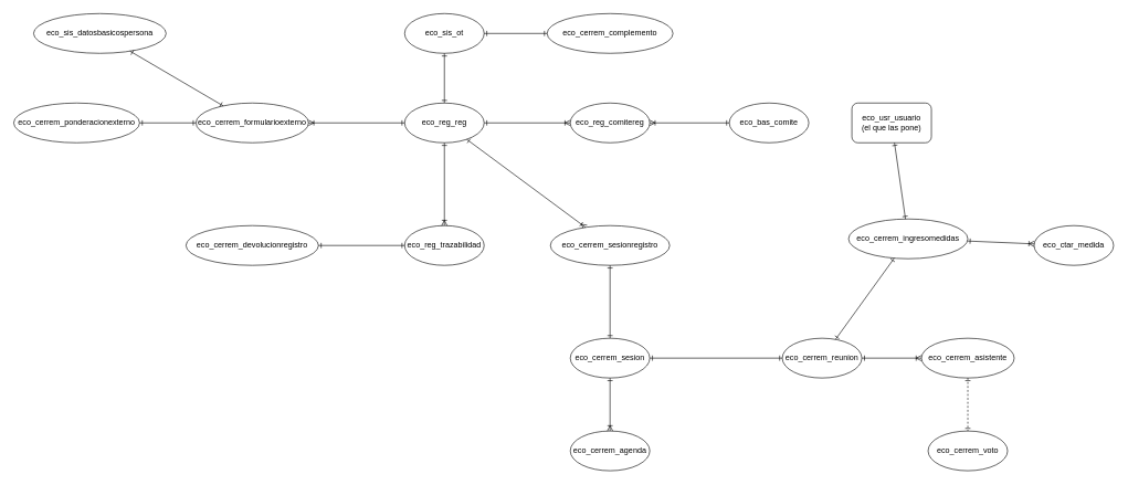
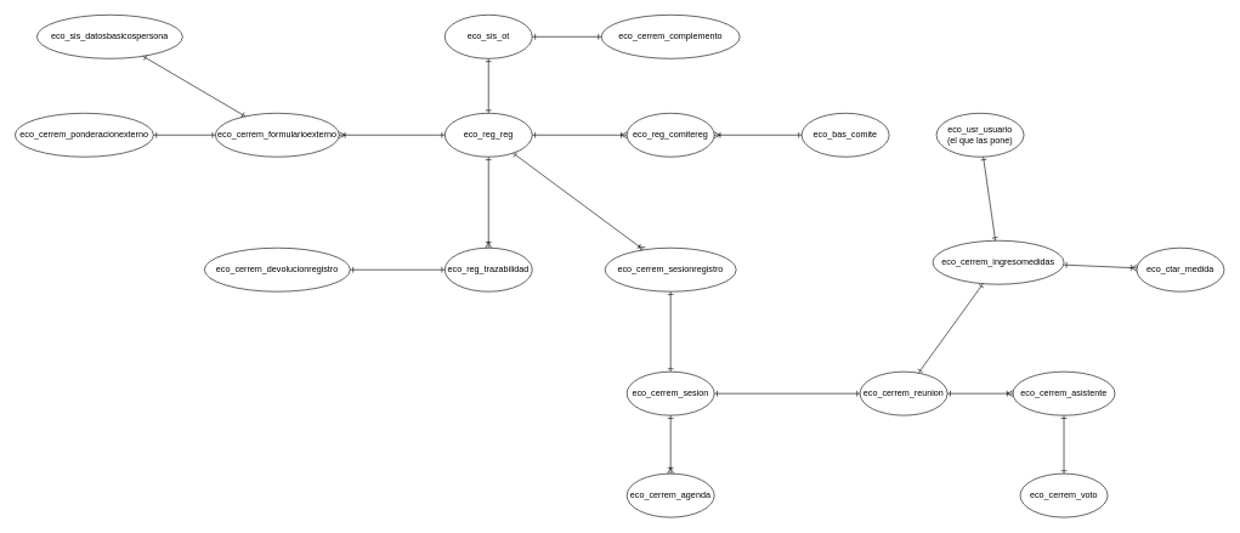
  <mxCell id="0" />
  <mxCell id="1" parent="0" />
  <mxCell id="2" style="rounded=0;orthogonalLoop=1;jettySize=auto;html=1;exitX=1;exitY=0.5;exitDx=0;exitDy=0;endArrow=ERoneToMany;endFill=0;startArrow=ERone;startFill=0;" edge="1" parent="1" source="3" target="15"><mxGeometry relative="1" as="geometry" /></mxCell>
  <mxCell id="3" value="eco_reg_reg" style="ellipse;whiteSpace=wrap;html=1;" vertex="1" parent="1"><mxGeometry x="610" y="155" width="120" height="60" as="geometry" /></mxCell>
  <mxCell id="4" value="eco_reg_trazabilidad" style="ellipse;whiteSpace=wrap;html=1;" vertex="1" parent="1"><mxGeometry x="610" y="340" width="120" height="60" as="geometry" /></mxCell>
  <mxCell id="5" value="eco_bas_comite" style="ellipse;whiteSpace=wrap;html=1;" vertex="1" parent="1"><mxGeometry x="1100" y="155" width="120" height="60" as="geometry" /></mxCell>
  <mxCell id="6" value="eco_cerrem_sesion" style="ellipse;whiteSpace=wrap;html=1;" vertex="1" parent="1"><mxGeometry x="860" y="510" width="120" height="60" as="geometry" /></mxCell>
  <mxCell id="7" value="eco_cerrem_agenda" style="ellipse;whiteSpace=wrap;html=1;" vertex="1" parent="1"><mxGeometry x="860" y="650" width="120" height="60" as="geometry" /></mxCell>
  <mxCell id="8" value="eco_cerrem_reunion" style="ellipse;whiteSpace=wrap;html=1;" vertex="1" parent="1"><mxGeometry x="1180" y="510" width="120" height="60" as="geometry" /></mxCell>
  <mxCell id="9" value="eco_cerrem_asistente" style="ellipse;whiteSpace=wrap;html=1;" vertex="1" parent="1"><mxGeometry x="1390" y="510" width="140" height="60" as="geometry" /></mxCell>
  <mxCell id="10" value="eco_cerrem_voto" style="ellipse;whiteSpace=wrap;html=1;" vertex="1" parent="1"><mxGeometry x="1400" y="650" width="120" height="60" as="geometry" /></mxCell>
  <mxCell id="11" value="eco_ctar_medida" style="ellipse;whiteSpace=wrap;html=1;" vertex="1" parent="1"><mxGeometry x="1560" y="340" width="120" height="60" as="geometry" /></mxCell>
  <mxCell id="12" value="eco_cerrem_ingresomedidas" style="ellipse;whiteSpace=wrap;html=1;" vertex="1" parent="1"><mxGeometry x="1280" y="330" width="180" height="60" as="geometry" /></mxCell>
  <mxCell id="13" value="eco_cerrem_devolucionregistro" style="ellipse;whiteSpace=wrap;html=1;" vertex="1" parent="1"><mxGeometry x="280" y="340" width="200" height="60" as="geometry" /></mxCell>
  <mxCell id="14" value="eco_cerrem_ponderacionexterno" style="ellipse;whiteSpace=wrap;html=1;" vertex="1" parent="1"><mxGeometry x="20" y="155" width="190" height="60" as="geometry" /></mxCell>
  <mxCell id="15" value="eco_reg_comitereg" style="ellipse;whiteSpace=wrap;html=1;" vertex="1" parent="1"><mxGeometry x="860" y="155" width="120" height="60" as="geometry" /></mxCell>
  <mxCell id="16" style="rounded=0;orthogonalLoop=1;jettySize=auto;html=1;endArrow=ERone;endFill=0;startArrow=ERoneToMany;startFill=0;" edge="1" parent="1" source="15" target="5"><mxGeometry relative="1" as="geometry"><mxPoint x="980" y="290" as="sourcePoint" /><mxPoint x="1110" y="290" as="targetPoint" /></mxGeometry></mxCell>
  <mxCell id="17" style="rounded=0;orthogonalLoop=1;jettySize=auto;html=1;endArrow=ERoneToMany;endFill=0;startArrow=ERone;startFill=0;" edge="1" parent="1" source="3" target="4"><mxGeometry relative="1" as="geometry"><mxPoint x="700" y="260" as="sourcePoint" /><mxPoint x="830" y="260" as="targetPoint" /></mxGeometry></mxCell>
  <mxCell id="18" style="rounded=0;orthogonalLoop=1;jettySize=auto;html=1;endArrow=ERoneToMany;endFill=0;startArrow=ERone;startFill=0;" edge="1" parent="1" source="3" target="32"><mxGeometry relative="1" as="geometry"><mxPoint x="790" y="215" as="sourcePoint" /><mxPoint x="910" y="300" as="targetPoint" /></mxGeometry></mxCell>
  <mxCell id="19" value="eco_sis_ot" style="ellipse;whiteSpace=wrap;html=1;" vertex="1" parent="1"><mxGeometry x="610" y="20" width="120" height="60" as="geometry" /></mxCell>
  <mxCell id="20" style="rounded=0;orthogonalLoop=1;jettySize=auto;html=1;endArrow=ERone;endFill=0;startArrow=ERone;startFill=0;" edge="1" parent="1" source="19" target="3"><mxGeometry relative="1" as="geometry"><mxPoint x="410" y="110" as="sourcePoint" /><mxPoint x="592" y="245" as="targetPoint" /></mxGeometry></mxCell>
  <mxCell id="21" value="eco_cerrem_complemento" style="ellipse;whiteSpace=wrap;html=1;" vertex="1" parent="1"><mxGeometry x="825" y="20" width="190" height="60" as="geometry" /></mxCell>
  <mxCell id="22" style="rounded=0;orthogonalLoop=1;jettySize=auto;html=1;endArrow=ERone;endFill=0;startArrow=ERone;startFill=0;" edge="1" parent="1" source="19" target="21"><mxGeometry relative="1" as="geometry"><mxPoint x="740" y="195" as="sourcePoint" /><mxPoint x="870" y="195" as="targetPoint" /></mxGeometry></mxCell>
  <mxCell id="23" style="rounded=0;orthogonalLoop=1;jettySize=auto;html=1;endArrow=ERone;endFill=0;startArrow=ERone;startFill=0;" edge="1" parent="1" source="6" target="8"><mxGeometry relative="1" as="geometry"><mxPoint x="1000" y="300" as="sourcePoint" /><mxPoint x="1020" y="505" as="targetPoint" /></mxGeometry></mxCell>
  <mxCell id="24" style="rounded=0;orthogonalLoop=1;jettySize=auto;html=1;endArrow=ERoneToMany;endFill=0;startArrow=ERone;startFill=0;" edge="1" parent="1" source="6" target="7"><mxGeometry relative="1" as="geometry"><mxPoint x="730" y="552.5" as="sourcePoint" /><mxPoint x="912" y="687.5" as="targetPoint" /></mxGeometry></mxCell>
  <mxCell id="25" style="rounded=0;orthogonalLoop=1;jettySize=auto;html=1;endArrow=ERoneToMany;endFill=0;startArrow=ERone;startFill=0;" edge="1" parent="1" source="8" target="9"><mxGeometry relative="1" as="geometry"><mxPoint x="1348" y="570" as="sourcePoint" /><mxPoint x="1530" y="705" as="targetPoint" /></mxGeometry></mxCell>
- <mxCell id="26" style="rounded=0;orthogonalLoop=1;jettySize=auto;html=1;endArrow=ERone;endFill=0;startArrow=ERone;startFill=0;dashed=1;" edge="1" parent="1" source="9" target="10"><mxGeometry relative="1" as="geometry"><mxPoint x="1250" y="580" as="sourcePoint" /><mxPoint x="1250" y="660" as="targetPoint" /></mxGeometry></mxCell>
- <mxCell id="27" value="&lt;div&gt;eco_usr_usuario&lt;/div&gt;&lt;div&gt;(el que las pone)&lt;/div&gt;" style="whiteSpace=wrap;html=1;rounded=1;" vertex="1" parent="1"><mxGeometry x="1285" y="155" width="120" height="60" as="geometry" /></mxCell>
+ <mxCell id="26" style="rounded=0;orthogonalLoop=1;jettySize=auto;html=1;endArrow=ERone;endFill=0;startArrow=ERone;startFill=0;" edge="1" parent="1" source="9" target="10"><mxGeometry relative="1" as="geometry"><mxPoint x="1250" y="580" as="sourcePoint" /><mxPoint x="1250" y="660" as="targetPoint" /></mxGeometry></mxCell>
+ <mxCell id="27" value="&lt;div&gt;eco_usr_usuario&lt;/div&gt;&lt;div&gt;(el que las pone)&lt;/div&gt;" style="ellipse;whiteSpace=wrap;html=1;" vertex="1" parent="1"><mxGeometry x="1285" y="155" width="120" height="60" as="geometry" /></mxCell>
  <mxCell id="28" style="rounded=0;orthogonalLoop=1;jettySize=auto;html=1;endArrow=ERone;endFill=0;startArrow=ERone;startFill=0;" edge="1" parent="1" source="8" target="12"><mxGeometry relative="1" as="geometry"><mxPoint x="1240" y="320" as="sourcePoint" /><mxPoint x="1330" y="320" as="targetPoint" /></mxGeometry></mxCell>
  <mxCell id="29" style="rounded=0;orthogonalLoop=1;jettySize=auto;html=1;endArrow=ERoneToMany;endFill=0;startArrow=ERone;startFill=0;" edge="1" parent="1" source="12" target="11"><mxGeometry relative="1" as="geometry"><mxPoint x="1465" y="498" as="sourcePoint" /><mxPoint x="1591" y="369" as="targetPoint" /></mxGeometry></mxCell>
  <mxCell id="30" style="rounded=0;orthogonalLoop=1;jettySize=auto;html=1;endArrow=ERone;endFill=0;startArrow=ERone;startFill=0;" edge="1" parent="1" source="12" target="27"><mxGeometry relative="1" as="geometry"><mxPoint x="1455" y="275" as="sourcePoint" /><mxPoint x="1565" y="275" as="targetPoint" /></mxGeometry></mxCell>
  <mxCell id="31" value="eco_cerrem_formularioexterno" style="ellipse;whiteSpace=wrap;html=1;" vertex="1" parent="1"><mxGeometry x="295" y="155" width="170" height="60" as="geometry" /></mxCell>
  <mxCell id="32" value="eco_cerrem_sesionregistro" style="ellipse;whiteSpace=wrap;html=1;" vertex="1" parent="1"><mxGeometry x="830" y="340" width="180" height="60" as="geometry" /></mxCell>
  <mxCell id="33" style="rounded=0;orthogonalLoop=1;jettySize=auto;html=1;endArrow=ERone;endFill=0;startArrow=ERone;startFill=0;" edge="1" parent="1" source="32" target="6"><mxGeometry relative="1" as="geometry"><mxPoint x="890" y="450" as="sourcePoint" /><mxPoint x="1090" y="450" as="targetPoint" /></mxGeometry></mxCell>
  <mxCell id="34" value="eco_sis_datosbasicospersona" style="ellipse;whiteSpace=wrap;html=1;" vertex="1" parent="1"><mxGeometry x="50" y="20" width="200" height="60" as="geometry" /></mxCell>
  <mxCell id="35" style="rounded=0;orthogonalLoop=1;jettySize=auto;html=1;endArrow=ERone;endFill=0;startArrow=ERone;startFill=0;" edge="1" parent="1" source="31" target="34"><mxGeometry relative="1" as="geometry"><mxPoint x="270" y="220" as="sourcePoint" /><mxPoint x="270" y="295" as="targetPoint" /></mxGeometry></mxCell>
  <mxCell id="36" style="rounded=0;orthogonalLoop=1;jettySize=auto;html=1;endArrow=ERone;endFill=0;startArrow=ERone;startFill=0;" edge="1" parent="1" source="31" target="14"><mxGeometry relative="1" as="geometry"><mxPoint x="347" y="170" as="sourcePoint" /><mxPoint x="206" y="87" as="targetPoint" /></mxGeometry></mxCell>
  <mxCell id="37" style="rounded=0;orthogonalLoop=1;jettySize=auto;html=1;endArrow=ERone;endFill=0;startArrow=ERoneToMany;startFill=0;" edge="1" parent="1" source="31" target="3"><mxGeometry relative="1" as="geometry"><mxPoint x="590" y="240" as="sourcePoint" /><mxPoint x="580" y="260" as="targetPoint" /></mxGeometry></mxCell>
  <mxCell id="38" style="rounded=0;orthogonalLoop=1;jettySize=auto;html=1;endArrow=ERone;endFill=0;startArrow=ERone;startFill=0;" edge="1" parent="1" source="4" target="13"><mxGeometry relative="1" as="geometry"><mxPoint x="680" y="225" as="sourcePoint" /><mxPoint x="680" y="350" as="targetPoint" /></mxGeometry></mxCell>
